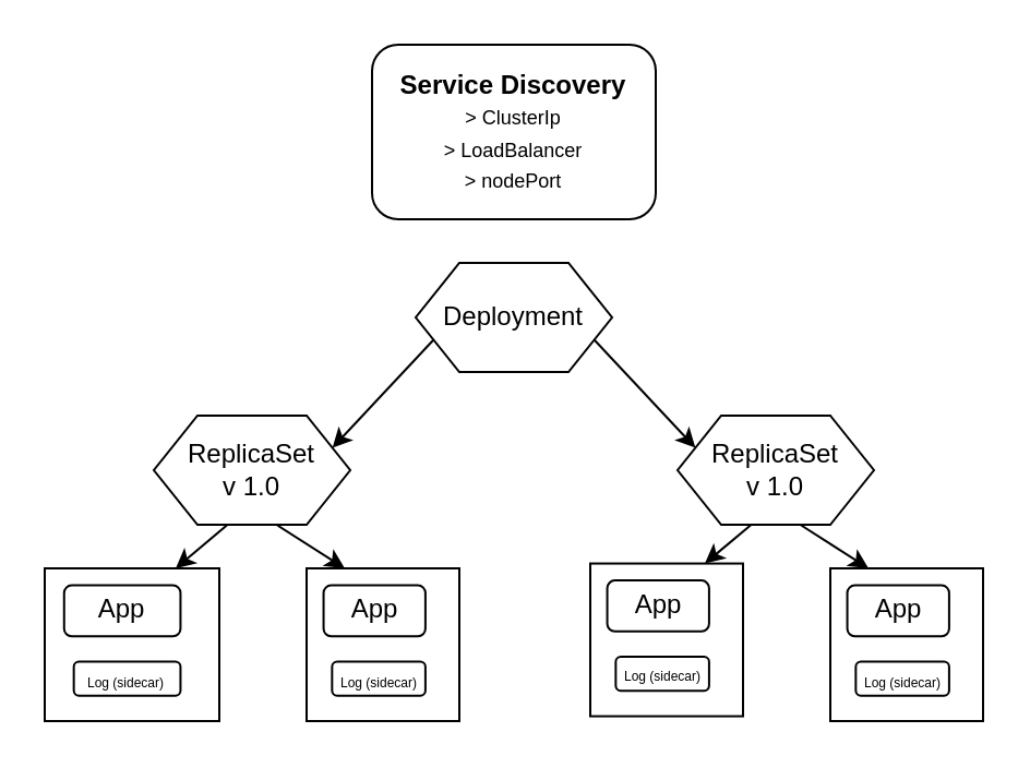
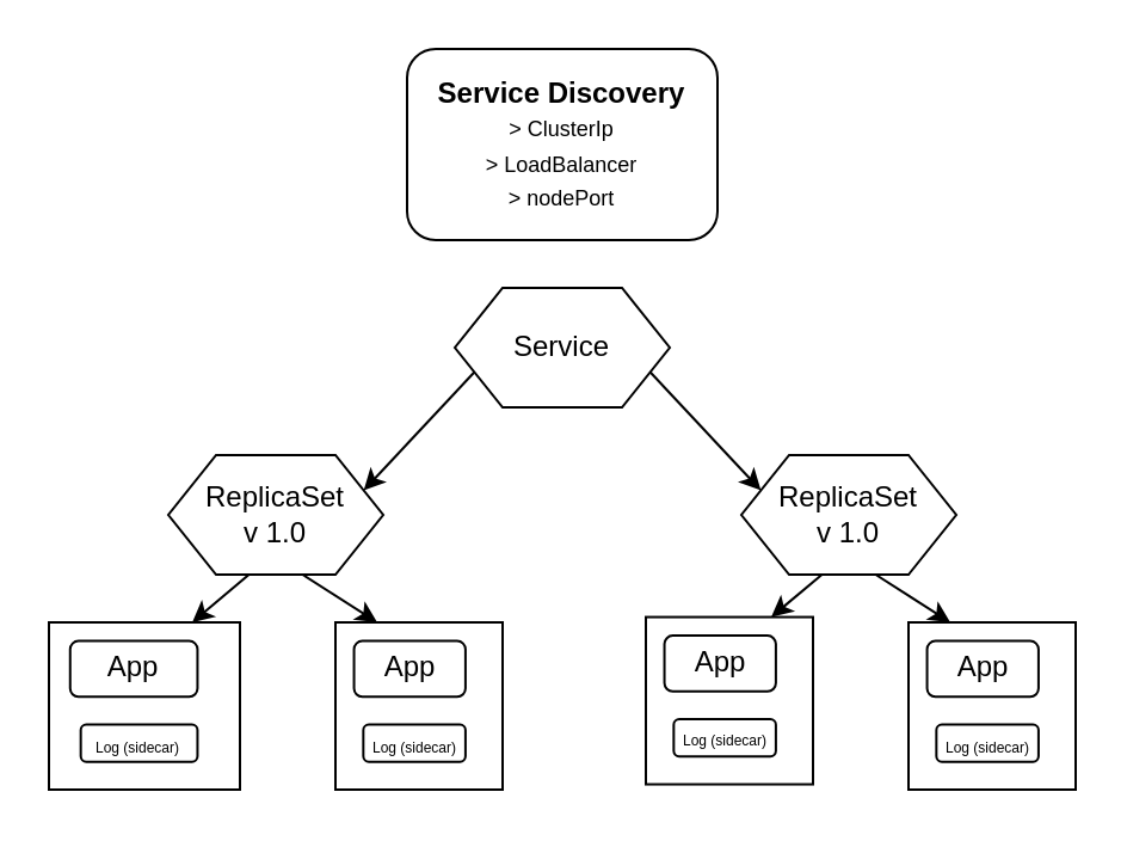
  <mxCell id="0" />
  <mxCell id="1" parent="0" />
- <mxCell id="2" value="Deployment" style="shape=hexagon;perimeter=hexagonPerimeter2;whiteSpace=wrap;html=1;fixedSize=1;" parent="1" vertex="1"><mxGeometry x="190" y="120" width="90" height="50" as="geometry" /></mxCell>
+ <mxCell id="2" value="Service" style="shape=hexagon;perimeter=hexagonPerimeter2;whiteSpace=wrap;html=1;fixedSize=1;" parent="1" vertex="1"><mxGeometry x="190" y="120" width="90" height="50" as="geometry" /></mxCell>
  <mxCell id="3" value="" style="endArrow=classic;html=1;rounded=0;exitX=0;exitY=0.75;exitDx=0;exitDy=0;entryX=1;entryY=0.25;entryDx=0;entryDy=0;" parent="1" source="2" target="5" edge="1"><mxGeometry width="50" height="50" relative="1" as="geometry"><mxPoint x="88" y="235" as="sourcePoint" /><mxPoint x="65" y="270" as="targetPoint" /></mxGeometry></mxCell>
  <mxCell id="4" value="" style="group" parent="1" vertex="1" connectable="0"><mxGeometry x="20" y="190" width="190" height="140" as="geometry" /></mxCell>
  <mxCell id="5" value="ReplicaSet&lt;br&gt;v 1.0" style="shape=hexagon;perimeter=hexagonPerimeter2;whiteSpace=wrap;html=1;fixedSize=1;" parent="4" vertex="1"><mxGeometry x="50" width="90" height="50" as="geometry" /></mxCell>
  <mxCell id="6" value="" style="group" parent="4" vertex="1" connectable="0"><mxGeometry y="70" width="80" height="70" as="geometry" /></mxCell>
  <mxCell id="7" value="" style="group" parent="6" vertex="1" connectable="0"><mxGeometry width="80" height="70" as="geometry" /></mxCell>
  <mxCell id="8" value="" style="rounded=0;whiteSpace=wrap;html=1;" parent="7" vertex="1"><mxGeometry width="80" height="70" as="geometry" /></mxCell>
  <mxCell id="9" value="&lt;font style=&quot;font-size: 6px;&quot;&gt;Log (sidecar)&lt;/font&gt;" style="rounded=1;whiteSpace=wrap;html=1;" parent="7" vertex="1"><mxGeometry x="13.333" y="42.778" width="48.889" height="15.556" as="geometry" /></mxCell>
  <mxCell id="10" value="App" style="rounded=1;whiteSpace=wrap;html=1;" parent="7" vertex="1"><mxGeometry x="8.889" y="7.778" width="53.333" height="23.333" as="geometry" /></mxCell>
  <mxCell id="11" value="" style="group" parent="4" vertex="1" connectable="0"><mxGeometry x="120" y="70" width="70" height="70" as="geometry" /></mxCell>
  <mxCell id="12" value="" style="rounded=0;whiteSpace=wrap;html=1;" parent="11" vertex="1"><mxGeometry width="70" height="70" as="geometry" /></mxCell>
  <mxCell id="13" value="&lt;font style=&quot;font-size: 6px;&quot;&gt;Log (sidecar)&lt;/font&gt;" style="rounded=1;whiteSpace=wrap;html=1;" parent="11" vertex="1"><mxGeometry x="11.667" y="42.778" width="42.778" height="15.556" as="geometry" /></mxCell>
  <mxCell id="14" value="App" style="rounded=1;whiteSpace=wrap;html=1;" parent="11" vertex="1"><mxGeometry x="7.778" y="7.778" width="46.667" height="23.333" as="geometry" /></mxCell>
  <mxCell id="15" value="" style="endArrow=classic;html=1;rounded=0;entryX=0.25;entryY=0;entryDx=0;entryDy=0;exitX=0.625;exitY=1;exitDx=0;exitDy=0;" parent="4" source="5" target="12" edge="1"><mxGeometry width="50" height="50" relative="1" as="geometry"><mxPoint x="150" y="40" as="sourcePoint" /><mxPoint x="210" y="40" as="targetPoint" /><Array as="points" /></mxGeometry></mxCell>
  <mxCell id="16" value="" style="endArrow=classic;html=1;rounded=0;entryX=0.75;entryY=0;entryDx=0;entryDy=0;exitX=0.375;exitY=1;exitDx=0;exitDy=0;" parent="4" source="5" target="8" edge="1"><mxGeometry width="50" height="50" relative="1" as="geometry"><mxPoint x="126" y="60" as="sourcePoint" /><mxPoint x="140" y="80" as="targetPoint" /></mxGeometry></mxCell>
  <mxCell id="17" value="" style="group" parent="1" vertex="1" connectable="0"><mxGeometry x="260" y="190" width="190" height="140" as="geometry" /></mxCell>
  <mxCell id="18" value="ReplicaSet&lt;br&gt;v 1.0" style="shape=hexagon;perimeter=hexagonPerimeter2;whiteSpace=wrap;html=1;fixedSize=1;" parent="17" vertex="1"><mxGeometry x="50" width="90" height="50" as="geometry" /></mxCell>
  <mxCell id="19" value="" style="group" parent="17" vertex="1" connectable="0"><mxGeometry x="10" y="67.78" width="70" height="70" as="geometry" /></mxCell>
  <mxCell id="20" value="" style="group" parent="19" vertex="1" connectable="0"><mxGeometry width="70" height="70" as="geometry" /></mxCell>
  <mxCell id="21" value="" style="rounded=0;whiteSpace=wrap;html=1;" parent="20" vertex="1"><mxGeometry width="70" height="70" as="geometry" /></mxCell>
  <mxCell id="22" value="&lt;font style=&quot;font-size: 6px;&quot;&gt;Log (sidecar)&lt;/font&gt;" style="rounded=1;whiteSpace=wrap;html=1;" parent="20" vertex="1"><mxGeometry x="11.667" y="42.778" width="42.778" height="15.556" as="geometry" /></mxCell>
  <mxCell id="23" value="App" style="rounded=1;whiteSpace=wrap;html=1;" parent="20" vertex="1"><mxGeometry x="7.778" y="7.778" width="46.667" height="23.333" as="geometry" /></mxCell>
  <mxCell id="24" value="" style="group" parent="17" vertex="1" connectable="0"><mxGeometry x="120" y="70" width="70" height="70" as="geometry" /></mxCell>
  <mxCell id="25" value="" style="rounded=0;whiteSpace=wrap;html=1;" parent="24" vertex="1"><mxGeometry width="70" height="70" as="geometry" /></mxCell>
  <mxCell id="26" value="&lt;font style=&quot;font-size: 6px;&quot;&gt;Log (sidecar)&lt;/font&gt;" style="rounded=1;whiteSpace=wrap;html=1;" parent="24" vertex="1"><mxGeometry x="11.667" y="42.778" width="42.778" height="15.556" as="geometry" /></mxCell>
  <mxCell id="27" value="App" style="rounded=1;whiteSpace=wrap;html=1;" parent="24" vertex="1"><mxGeometry x="7.778" y="7.778" width="46.667" height="23.333" as="geometry" /></mxCell>
  <mxCell id="28" value="" style="endArrow=classic;html=1;rounded=0;entryX=0.25;entryY=0;entryDx=0;entryDy=0;exitX=0.625;exitY=1;exitDx=0;exitDy=0;" parent="17" source="18" target="25" edge="1"><mxGeometry width="50" height="50" relative="1" as="geometry"><mxPoint x="150" y="40" as="sourcePoint" /><mxPoint x="210" y="40" as="targetPoint" /><Array as="points" /></mxGeometry></mxCell>
  <mxCell id="29" value="" style="endArrow=classic;html=1;rounded=0;entryX=0.75;entryY=0;entryDx=0;entryDy=0;exitX=0.375;exitY=1;exitDx=0;exitDy=0;" parent="17" source="18" target="21" edge="1"><mxGeometry width="50" height="50" relative="1" as="geometry"><mxPoint x="126" y="60" as="sourcePoint" /><mxPoint x="140" y="80" as="targetPoint" /></mxGeometry></mxCell>
  <mxCell id="30" value="" style="endArrow=classic;html=1;rounded=0;exitX=1;exitY=0.75;exitDx=0;exitDy=0;entryX=0;entryY=0.25;entryDx=0;entryDy=0;" parent="1" source="2" target="18" edge="1"><mxGeometry width="50" height="50" relative="1" as="geometry"><mxPoint x="208" y="165" as="sourcePoint" /><mxPoint x="162" y="215" as="targetPoint" /></mxGeometry></mxCell>
  <mxCell id="31" value="&lt;b&gt;Service Discovery&lt;br&gt;&lt;/b&gt;&lt;font style=&quot;font-size: 9px;&quot;&gt;&amp;gt; ClusterIp&lt;br&gt;&amp;gt; LoadBalancer&lt;br&gt;&amp;gt; nodePort&lt;/font&gt;" style="rounded=1;whiteSpace=wrap;html=1;" parent="1" vertex="1"><mxGeometry x="170" y="20" width="130" height="80" as="geometry" /></mxCell>
